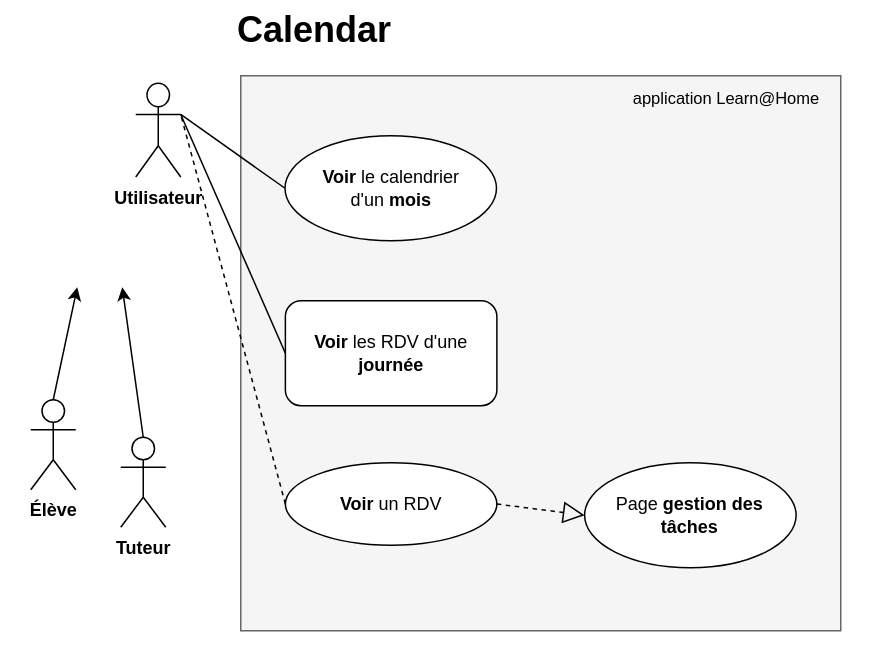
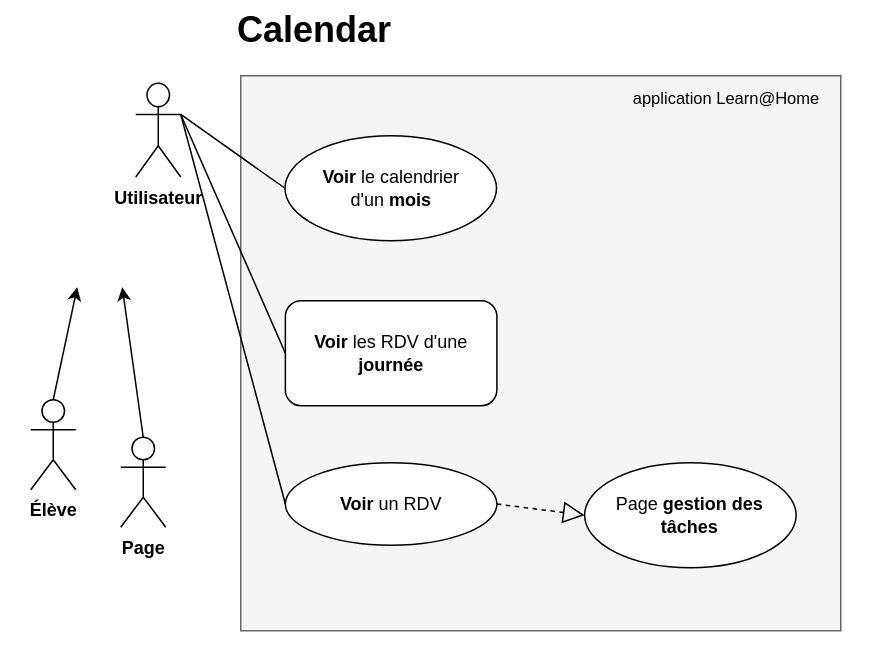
  <mxCell id="0" />
  <mxCell id="1" parent="0" />
  <mxCell id="2" value="&lt;b&gt;Utilisateur&lt;/b&gt;" style="shape=umlActor;verticalLabelPosition=bottom;verticalAlign=top;html=1;" parent="1" vertex="1"><mxGeometry x="90" y="55" width="30" height="62.5" as="geometry" /></mxCell>
  <mxCell id="3" value="" style="rounded=0;whiteSpace=wrap;html=1;fontSize=12;fillColor=#f5f5f5;strokeColor=#666666;fontColor=#333333;" parent="1" vertex="1"><mxGeometry x="160" y="50" width="400" height="370" as="geometry" /></mxCell>
  <mxCell id="4" value="&lt;b&gt;Voir&lt;/b&gt; le calendrier&lt;b&gt; &lt;/b&gt;d'un &lt;b&gt;mois&lt;/b&gt;" style="ellipse;whiteSpace=wrap;html=1;fontSize=12;spacingRight=10;spacingLeft=10;spacing=5;" parent="1" vertex="1"><mxGeometry x="189.5" y="90" width="141" height="70" as="geometry" /></mxCell>
  <mxCell id="5" value="" style="endArrow=none;html=1;fontSize=12;entryX=0;entryY=0.5;entryDx=0;entryDy=0;exitX=1;exitY=0.333;exitDx=0;exitDy=0;exitPerimeter=0;" parent="1" source="2" target="7" edge="1"><mxGeometry width="50" height="50" relative="1" as="geometry"><mxPoint x="80" y="279" as="sourcePoint" /><mxPoint x="150" y="309" as="targetPoint" /></mxGeometry></mxCell>
  <mxCell id="6" value="" style="endArrow=none;html=1;fontSize=12;entryX=0;entryY=0.5;entryDx=0;entryDy=0;exitX=1;exitY=0.333;exitDx=0;exitDy=0;exitPerimeter=0;" parent="1" source="2" target="4" edge="1"><mxGeometry width="50" height="50" relative="1" as="geometry"><mxPoint x="80" y="279" as="sourcePoint" /><mxPoint x="190" y="359" as="targetPoint" /></mxGeometry></mxCell>
  <mxCell id="7" value="&lt;b&gt;Voir&lt;/b&gt; les RDV&lt;b&gt; &lt;/b&gt;d'une &lt;b&gt;journée&lt;/b&gt;" style="whiteSpace=wrap;html=1;fontSize=12;spacingRight=10;spacingLeft=10;spacing=5;rounded=1;" parent="1" vertex="1"><mxGeometry x="189.75" y="200" width="141" height="70" as="geometry" /></mxCell>
- <mxCell id="8" value="" style="endArrow=none;html=1;entryX=1;entryY=0.333;entryDx=0;entryDy=0;entryPerimeter=0;exitX=0;exitY=0.5;exitDx=0;exitDy=0;dashed=1;" parent="1" source="10" target="2" edge="1"><mxGeometry width="50" height="50" relative="1" as="geometry"><mxPoint x="200" y="713" as="sourcePoint" /><mxPoint x="20" y="470" as="targetPoint" /></mxGeometry></mxCell>
+ <mxCell id="8" value="" style="endArrow=none;html=1;entryX=1;entryY=0.333;entryDx=0;entryDy=0;entryPerimeter=0;exitX=0;exitY=0.5;exitDx=0;exitDy=0;" parent="1" source="10" target="2" edge="1"><mxGeometry width="50" height="50" relative="1" as="geometry"><mxPoint x="200" y="713" as="sourcePoint" /><mxPoint x="20" y="470" as="targetPoint" /></mxGeometry></mxCell>
  <mxCell id="9" value="&lt;b&gt;&lt;font style=&quot;font-size: 24px&quot;&gt;Calendar&lt;/font&gt;&lt;/b&gt;" style="text;html=1;strokeColor=none;fillColor=none;spacing=5;spacingTop=-20;whiteSpace=wrap;overflow=hidden;rounded=0;fontSize=12;align=left;verticalAlign=middle;" parent="1" vertex="1"><mxGeometry x="153" y="20" width="226" height="20" as="geometry" /></mxCell>
  <mxCell id="10" value="&lt;b&gt;Voir&lt;/b&gt; un RDV" style="ellipse;whiteSpace=wrap;html=1;fontSize=12;spacingRight=10;spacingLeft=10;spacing=5;" parent="1" vertex="1"><mxGeometry x="189.75" y="308" width="141" height="55" as="geometry" /></mxCell>
  <mxCell id="11" value="Page &lt;b&gt;gestion des tâches&lt;/b&gt;&lt;b&gt;&lt;br&gt;&lt;/b&gt;" style="ellipse;whiteSpace=wrap;html=1;fontSize=12;spacingRight=10;spacingLeft=10;spacing=5;" parent="1" vertex="1"><mxGeometry x="389.25" y="308" width="141" height="70" as="geometry" /></mxCell>
  <mxCell id="12" value="" style="endArrow=block;dashed=1;endFill=0;endSize=12;html=1;entryX=0;entryY=0.5;entryDx=0;entryDy=0;exitX=1;exitY=0.5;exitDx=0;exitDy=0;" parent="1" source="10" target="11" edge="1"><mxGeometry width="160" relative="1" as="geometry"><mxPoint x="330.75" y="446.5" as="sourcePoint" /><mxPoint x="389.25" y="446.5" as="targetPoint" /></mxGeometry></mxCell>
  <mxCell id="13" value="&lt;b&gt;&lt;span&gt;É&lt;/span&gt;lève&lt;/b&gt;" style="shape=umlActor;verticalLabelPosition=bottom;verticalAlign=top;html=1;fontSize=12;labelBorderColor=none;" parent="1" vertex="1"><mxGeometry x="20" y="266" width="30" height="60" as="geometry" /></mxCell>
- <mxCell id="14" value="&lt;b&gt;Tuteur&lt;/b&gt;" style="shape=umlActor;verticalLabelPosition=bottom;verticalAlign=top;html=1;" parent="1" vertex="1"><mxGeometry x="80" y="291" width="30" height="60" as="geometry" /></mxCell>
+ <mxCell id="14" value="&lt;b&gt;Page&lt;/b&gt;" style="shape=umlActor;verticalLabelPosition=bottom;verticalAlign=top;html=1;" parent="1" vertex="1"><mxGeometry x="80" y="291" width="30" height="60" as="geometry" /></mxCell>
  <mxCell id="15" value="" style="endArrow=classic;html=1;exitX=0.5;exitY=0;exitDx=0;exitDy=0;exitPerimeter=0;" parent="1" source="13" edge="1"><mxGeometry width="50" height="50" relative="1" as="geometry"><mxPoint x="20" y="261" as="sourcePoint" /><mxPoint x="51" y="191" as="targetPoint" /></mxGeometry></mxCell>
  <mxCell id="16" value="" style="endArrow=classic;html=1;exitX=0.5;exitY=0;exitDx=0;exitDy=0;exitPerimeter=0;" parent="1" source="14" edge="1"><mxGeometry width="50" height="50" relative="1" as="geometry"><mxPoint x="61" y="281" as="sourcePoint" /><mxPoint x="81" y="191" as="targetPoint" /></mxGeometry></mxCell>
  <mxCell id="17" value="&lt;font style=&quot;font-size: 11px&quot;&gt;application Learn@Home&lt;/font&gt;" style="text;html=1;strokeColor=none;fillColor=none;align=center;verticalAlign=middle;whiteSpace=wrap;rounded=0;" vertex="1" parent="1"><mxGeometry x="409" y="50" width="150" height="30" as="geometry" /></mxCell>
